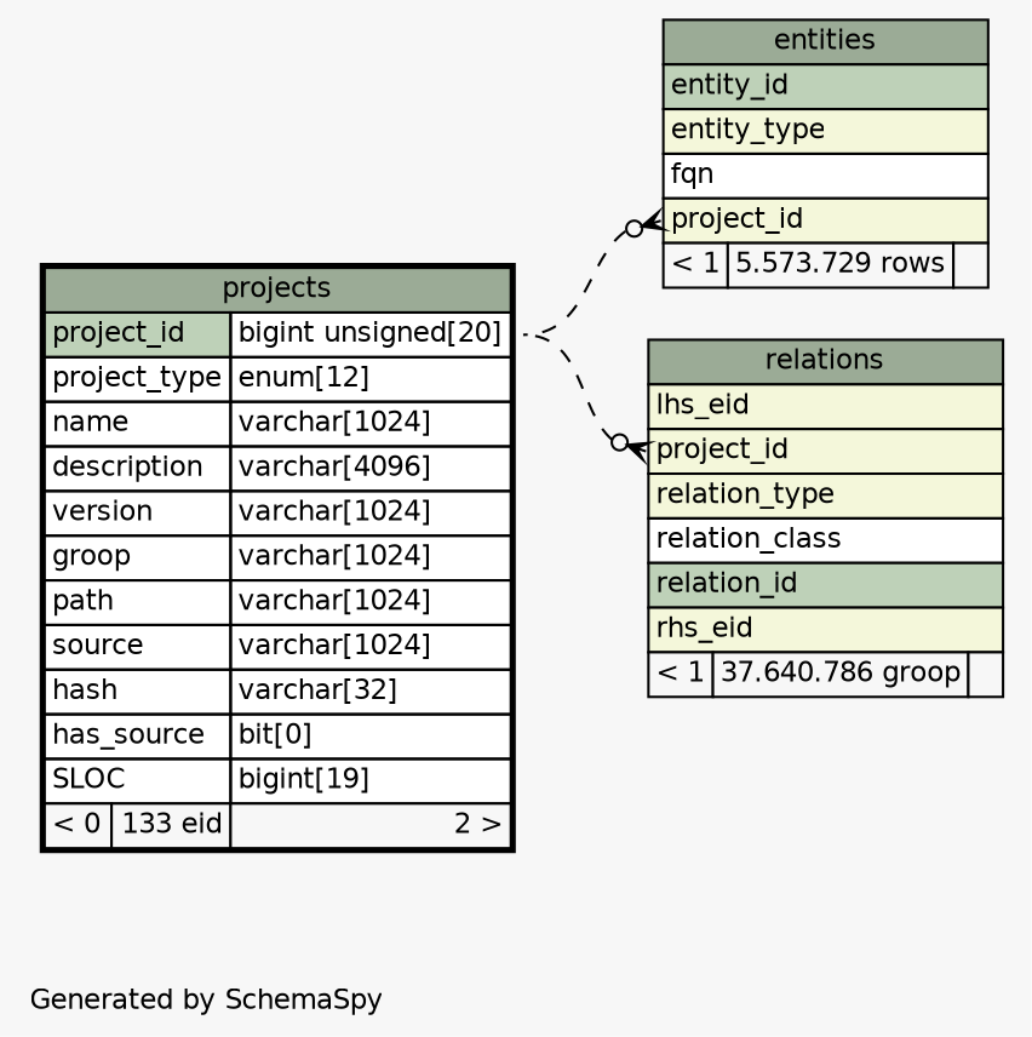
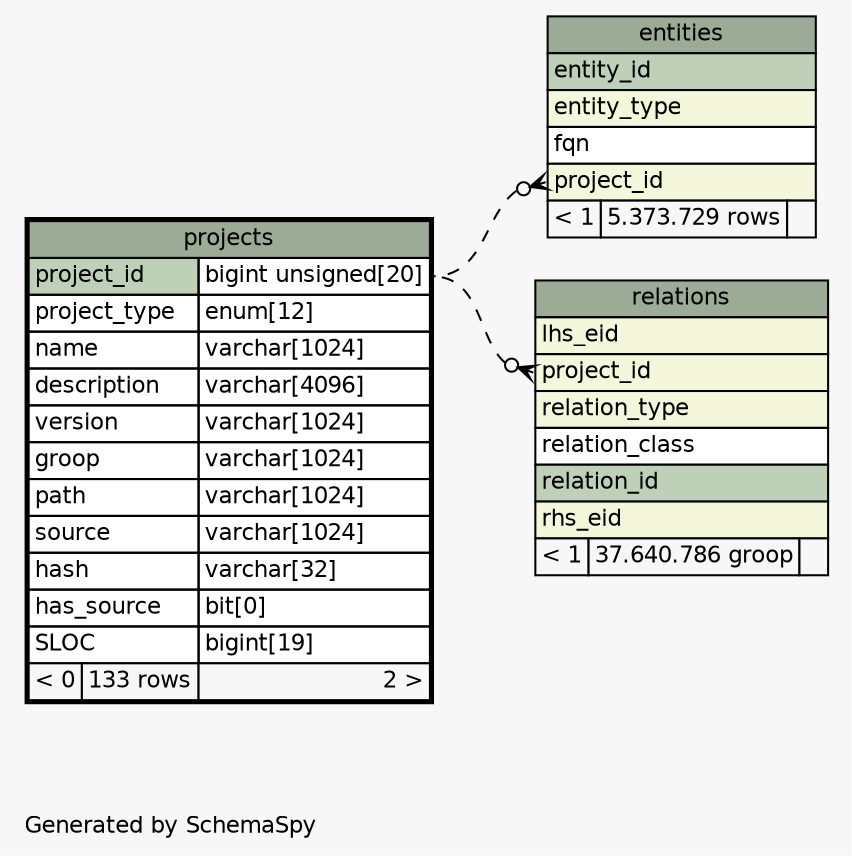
  digraph {
    bgcolor="#f7f7f7"
    fontname=Helvetica
    fontsize=11
    label="\nGenerated by SchemaSpy"
    labeljust=l
    nodesep=0.18
    rankdir=RL
    ranksep=0.46
    node [fontname=Helvetica fontsize=11 shape=plaintext]
    edge [arrowhead=none arrowsize=0.8 arrowtail=crowodot dir=back headport="project_id.type:e" style=dashed tailport="project_id:w"]
-   n1 [label=<     <TABLE BORDER="0" CELLBORDER="1" CELLSPACING="0" BGCOLOR="#ffffff">       <TR><TD COLSPAN="3" BGCOLOR="#9bab96" ALIGN="CENTER">entities</TD></TR>       <TR><TD PORT="entity_id" COLSPAN="3" BGCOLOR="#bed1b8" ALIGN="LEFT">entity_id</TD></TR>       <TR><TD PORT="entity_type" COLSPAN="3" BGCOLOR="#f4f7da" ALIGN="LEFT">entity_type</TD></TR>       <TR><TD PORT="fqn" COLSPAN="3" ALIGN="LEFT">fqn</TD></TR>       <TR><TD PORT="project_id" COLSPAN="3" BGCOLOR="#f4f7da" ALIGN="LEFT">project_id</TD></TR>       <TR><TD ALIGN="LEFT" BGCOLOR="#f7f7f7">&lt; 1</TD><TD ALIGN="RIGHT" BGCOLOR="#f7f7f7">5.573.729 rows</TD><TD ALIGN="RIGHT" BGCOLOR="#f7f7f7">  </TD></TR>     </TABLE>>]
-   n2 [label=<     <TABLE BORDER="2" CELLBORDER="1" CELLSPACING="0" BGCOLOR="#ffffff">       <TR><TD COLSPAN="3" BGCOLOR="#9bab96" ALIGN="CENTER">projects</TD></TR>       <TR><TD PORT="project_id" COLSPAN="2" BGCOLOR="#bed1b8" ALIGN="LEFT">project_id</TD><TD PORT="project_id.type" ALIGN="LEFT">bigint unsigned[20]</TD></TR>       <TR><TD PORT="project_type" COLSPAN="2" ALIGN="LEFT">project_type</TD><TD PORT="project_type.type" ALIGN="LEFT">enum[12]</TD></TR>       <TR><TD PORT="name" COLSPAN="2" ALIGN="LEFT">name</TD><TD PORT="name.type" ALIGN="LEFT">varchar[1024]</TD></TR>       <TR><TD PORT="description" COLSPAN="2" ALIGN="LEFT">description</TD><TD PORT="description.type" ALIGN="LEFT">varchar[4096]</TD></TR>       <TR><TD PORT="version" COLSPAN="2" ALIGN="LEFT">version</TD><TD PORT="version.type" ALIGN="LEFT">varchar[1024]</TD></TR>       <TR><TD PORT="groop" COLSPAN="2" ALIGN="LEFT">groop</TD><TD PORT="groop.type" ALIGN="LEFT">varchar[1024]</TD></TR>       <TR><TD PORT="path" COLSPAN="2" ALIGN="LEFT">path</TD><TD PORT="path.type" ALIGN="LEFT">varchar[1024]</TD></TR>       <TR><TD PORT="source" COLSPAN="2" ALIGN="LEFT">source</TD><TD PORT="source.type" ALIGN="LEFT">varchar[1024]</TD></TR>       <TR><TD PORT="hash" COLSPAN="2" ALIGN="LEFT">hash</TD><TD PORT="hash.type" ALIGN="LEFT">varchar[32]</TD></TR>       <TR><TD PORT="has_source" COLSPAN="2" ALIGN="LEFT">has_source</TD><TD PORT="has_source.type" ALIGN="LEFT">bit[0]</TD></TR>       <TR><TD PORT="SLOC" COLSPAN="2" ALIGN="LEFT">SLOC</TD><TD PORT="SLOC.type" ALIGN="LEFT">bigint[19]</TD></TR>       <TR><TD ALIGN="LEFT" BGCOLOR="#f7f7f7">&lt; 0</TD><TD ALIGN="RIGHT" BGCOLOR="#f7f7f7">133 eid</TD><TD ALIGN="RIGHT" BGCOLOR="#f7f7f7">2 &gt;</TD></TR>     </TABLE>>]
+   n1 [label=<     <TABLE BORDER="0" CELLBORDER="1" CELLSPACING="0" BGCOLOR="#ffffff">       <TR><TD COLSPAN="3" BGCOLOR="#9bab96" ALIGN="CENTER">entities</TD></TR>       <TR><TD PORT="entity_id" COLSPAN="3" BGCOLOR="#bed1b8" ALIGN="LEFT">entity_id</TD></TR>       <TR><TD PORT="entity_type" COLSPAN="3" BGCOLOR="#f4f7da" ALIGN="LEFT">entity_type</TD></TR>       <TR><TD PORT="fqn" COLSPAN="3" ALIGN="LEFT">fqn</TD></TR>       <TR><TD PORT="project_id" COLSPAN="3" BGCOLOR="#f4f7da" ALIGN="LEFT">project_id</TD></TR>       <TR><TD ALIGN="LEFT" BGCOLOR="#f7f7f7">&lt; 1</TD><TD ALIGN="RIGHT" BGCOLOR="#f7f7f7">5.373.729 rows</TD><TD ALIGN="RIGHT" BGCOLOR="#f7f7f7">  </TD></TR>     </TABLE>>]
+   n2 [label=<     <TABLE BORDER="2" CELLBORDER="1" CELLSPACING="0" BGCOLOR="#ffffff">       <TR><TD COLSPAN="3" BGCOLOR="#9bab96" ALIGN="CENTER">projects</TD></TR>       <TR><TD PORT="project_id" COLSPAN="2" BGCOLOR="#bed1b8" ALIGN="LEFT">project_id</TD><TD PORT="project_id.type" ALIGN="LEFT">bigint unsigned[20]</TD></TR>       <TR><TD PORT="project_type" COLSPAN="2" ALIGN="LEFT">project_type</TD><TD PORT="project_type.type" ALIGN="LEFT">enum[12]</TD></TR>       <TR><TD PORT="name" COLSPAN="2" ALIGN="LEFT">name</TD><TD PORT="name.type" ALIGN="LEFT">varchar[1024]</TD></TR>       <TR><TD PORT="description" COLSPAN="2" ALIGN="LEFT">description</TD><TD PORT="description.type" ALIGN="LEFT">varchar[4096]</TD></TR>       <TR><TD PORT="version" COLSPAN="2" ALIGN="LEFT">version</TD><TD PORT="version.type" ALIGN="LEFT">varchar[1024]</TD></TR>       <TR><TD PORT="groop" COLSPAN="2" ALIGN="LEFT">groop</TD><TD PORT="groop.type" ALIGN="LEFT">varchar[1024]</TD></TR>       <TR><TD PORT="path" COLSPAN="2" ALIGN="LEFT">path</TD><TD PORT="path.type" ALIGN="LEFT">varchar[1024]</TD></TR>       <TR><TD PORT="source" COLSPAN="2" ALIGN="LEFT">source</TD><TD PORT="source.type" ALIGN="LEFT">varchar[1024]</TD></TR>       <TR><TD PORT="hash" COLSPAN="2" ALIGN="LEFT">hash</TD><TD PORT="hash.type" ALIGN="LEFT">varchar[32]</TD></TR>       <TR><TD PORT="has_source" COLSPAN="2" ALIGN="LEFT">has_source</TD><TD PORT="has_source.type" ALIGN="LEFT">bit[0]</TD></TR>       <TR><TD PORT="SLOC" COLSPAN="2" ALIGN="LEFT">SLOC</TD><TD PORT="SLOC.type" ALIGN="LEFT">bigint[19]</TD></TR>       <TR><TD ALIGN="LEFT" BGCOLOR="#f7f7f7">&lt; 0</TD><TD ALIGN="RIGHT" BGCOLOR="#f7f7f7">133 rows</TD><TD ALIGN="RIGHT" BGCOLOR="#f7f7f7">2 &gt;</TD></TR>     </TABLE>>]
    n3 [label=<     <TABLE BORDER="0" CELLBORDER="1" CELLSPACING="0" BGCOLOR="#ffffff">       <TR><TD COLSPAN="3" BGCOLOR="#9bab96" ALIGN="CENTER">relations</TD></TR>       <TR><TD PORT="lhs_eid" COLSPAN="3" BGCOLOR="#f4f7da" ALIGN="LEFT">lhs_eid</TD></TR>       <TR><TD PORT="project_id" COLSPAN="3" BGCOLOR="#f4f7da" ALIGN="LEFT">project_id</TD></TR>       <TR><TD PORT="relation_type" COLSPAN="3" BGCOLOR="#f4f7da" ALIGN="LEFT">relation_type</TD></TR>       <TR><TD PORT="relation_class" COLSPAN="3" ALIGN="LEFT">relation_class</TD></TR>       <TR><TD PORT="relation_id" COLSPAN="3" BGCOLOR="#bed1b8" ALIGN="LEFT">relation_id</TD></TR>       <TR><TD PORT="rhs_eid" COLSPAN="3" BGCOLOR="#f4f7da" ALIGN="LEFT">rhs_eid</TD></TR>       <TR><TD ALIGN="LEFT" BGCOLOR="#f7f7f7">&lt; 1</TD><TD ALIGN="RIGHT" BGCOLOR="#f7f7f7">37.640.786 groop</TD><TD ALIGN="RIGHT" BGCOLOR="#f7f7f7">  </TD></TR>     </TABLE>>]
    n1 -> n2
    n3 -> n2
  }
